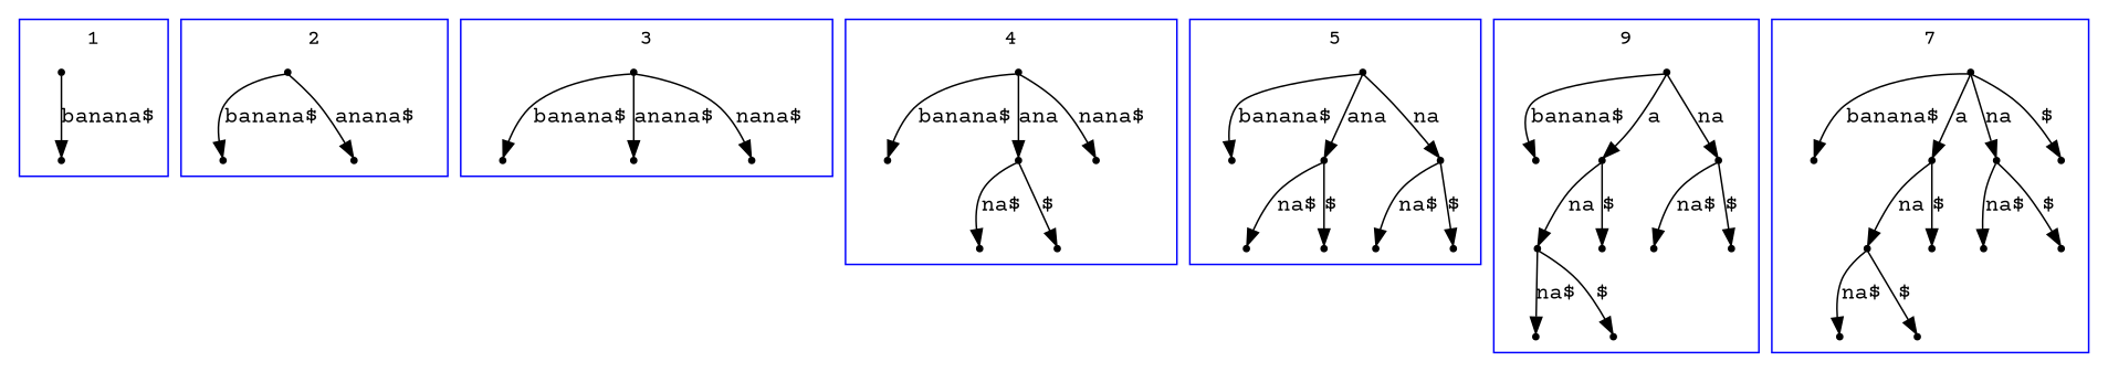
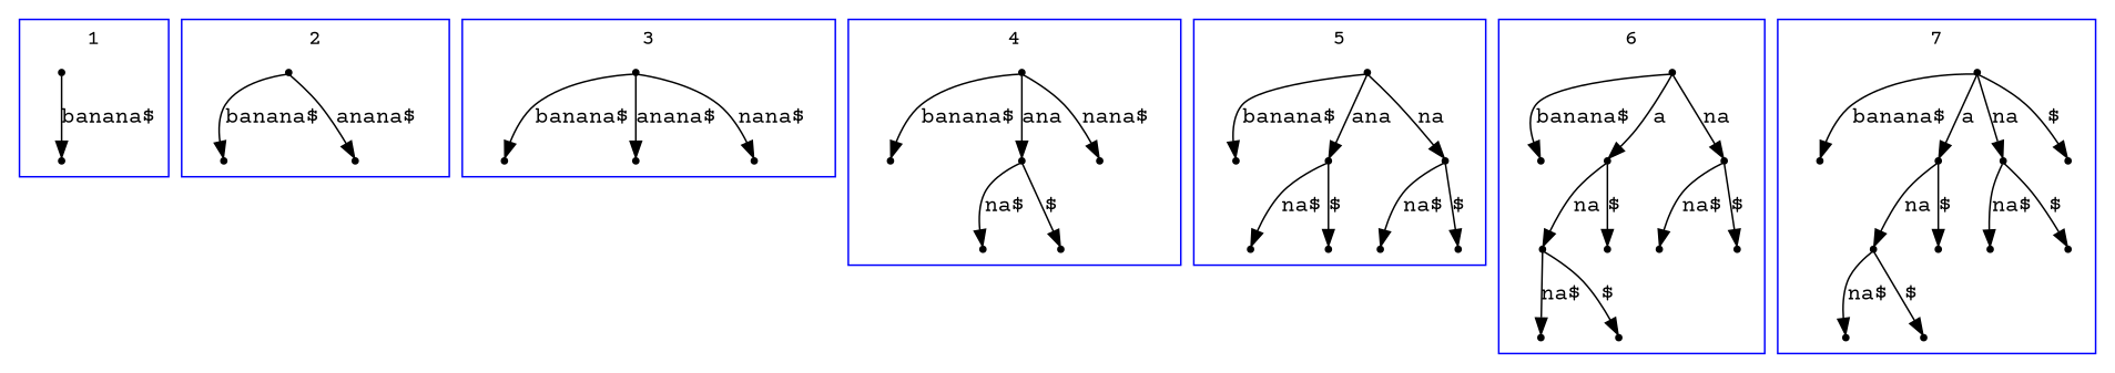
  digraph {
    fontname="Courier Prime"
    node [shape=point fontname="Courier Prime"]
    edge [fontname="Courier Prime"]
    t0n0
    t0n1
    t1n0
    t1n1
    t1n2
    t2n0
    t2n1
    t2n2
    t2n3
    t3n0
    t3n1
    t3n2
    t3n3
    t3n4
    t3n5
    t4n0
    t4n1
    t4n2
    t4n3
    t4n4
    t4n5
    t4n6
    t4n7
    t5n0
    t5n1
    t5n2
    t5n3
    t5n8
    t5n9
    t5n6
    t5n7
    t5n4
    t5n5
    t6n0
    t6n1
    t6n2
    t6n3
    t6n10
    t6n8
    t6n9
    t6n6
    t6n7
    t6n4
    t6n5
    subgraph cluster_1 {
      color=blue
      label=1
      t0n0
      t0n1
    }
    subgraph cluster_2 {
      color=blue
      label=2
      t1n0
      t1n1
      t1n2
    }
    subgraph cluster_3 {
      color=blue
      label=3
      t2n0
      t2n1
      t2n2
      t2n3
    }
    subgraph cluster_4 {
      color=blue
      label=4
      t3n0
      t3n1
      t3n2
      t3n3
      t3n4
      t3n5
    }
    subgraph cluster_5 {
      color=blue
      label=5
      t4n0
      t4n1
      t4n2
      t4n3
      t4n4
      t4n5
      t4n6
      t4n7
    }
    subgraph cluster_6 {
      color=blue
-     label=9
+     label=6
      t5n0
      t5n1
      t5n2
      t5n3
      t5n8
      t5n9
      t5n6
      t5n7
      t5n4
      t5n5
    }
    subgraph cluster_7 {
      color=blue
      label=7
      t6n0
      t6n1
      t6n2
      t6n3
      t6n10
      t6n8
      t6n9
      t6n6
      t6n7
      t6n4
      t6n5
    }
    t0n0 -> t0n1 [label="banana$"]
    t1n0 -> t1n1 [label="banana$"]
    t1n0 -> t1n2 [label="anana$"]
    t2n0 -> t2n1 [label="banana$"]
    t2n0 -> t2n2 [label="anana$"]
    t2n0 -> t2n3 [label="nana$"]
    t3n0 -> t3n1 [label="banana$"]
    t3n0 -> t3n2 [label=ana]
    t3n0 -> t3n3 [label="nana$"]
    t3n2 -> t3n4 [label="na$"]
    t3n2 -> t3n5 [label="$"]
    t4n0 -> t4n1 [label="banana$"]
    t4n0 -> t4n2 [label=ana]
    t4n0 -> t4n3 [label=na]
    t4n2 -> t4n4 [label="na$"]
    t4n2 -> t4n5 [label="$"]
    t4n3 -> t4n6 [label="na$"]
    t4n3 -> t4n7 [label="$"]
    t5n0 -> t5n1 [label="banana$"]
    t5n0 -> t5n2 [label=a]
    t5n0 -> t5n3 [label=na]
    t5n2 -> t5n8 [label=na]
    t5n2 -> t5n9 [label="$"]
    t5n3 -> t5n6 [label="na$"]
    t5n3 -> t5n7 [label="$"]
    t5n8 -> t5n4 [label="na$"]
    t5n8 -> t5n5 [label="$"]
    t6n0 -> t6n1 [label="banana$"]
    t6n0 -> t6n2 [label=a]
    t6n0 -> t6n3 [label=na]
    t6n0 -> t6n10 [label="$"]
    t6n2 -> t6n8 [label=na]
    t6n2 -> t6n9 [label="$"]
    t6n3 -> t6n6 [label="na$"]
    t6n3 -> t6n7 [label="$"]
    t6n8 -> t6n4 [label="na$"]
    t6n8 -> t6n5 [label="$"]
  }
